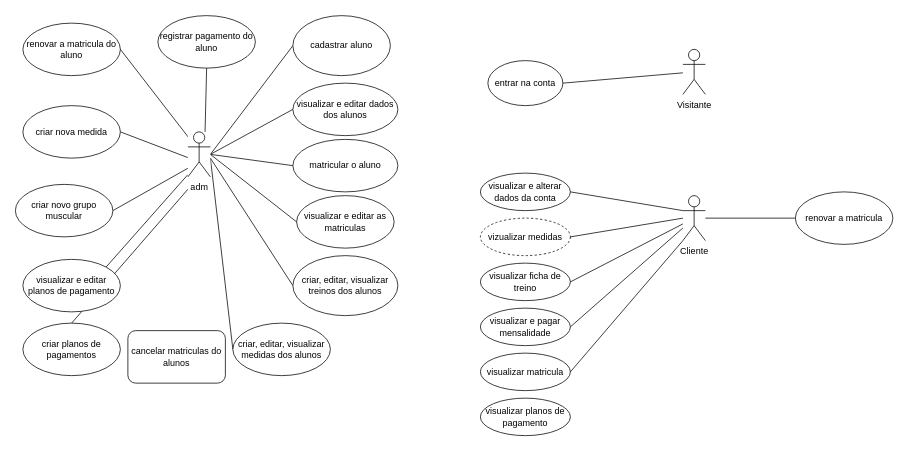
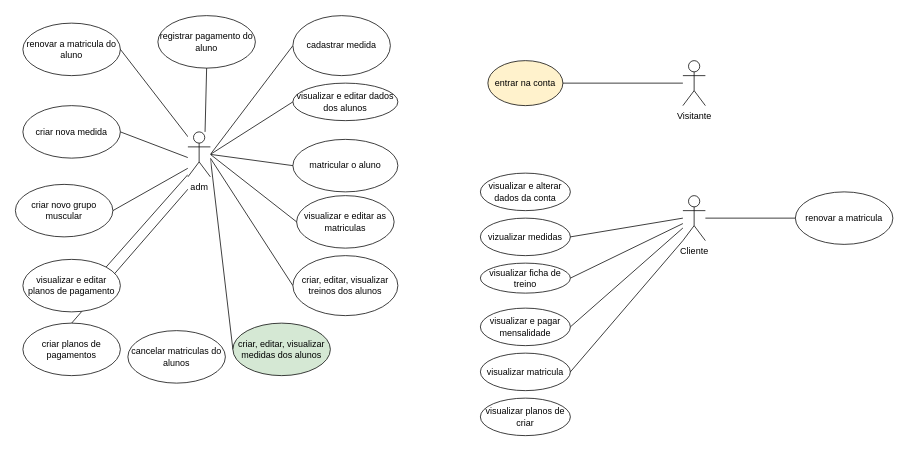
  <mxCell id="0" />
  <mxCell id="1" parent="0" />
  <mxCell id="2" style="edgeStyle=none;shape=connector;rounded=0;orthogonalLoop=1;jettySize=auto;html=1;exitX=1;exitY=0.333;exitDx=0;exitDy=0;exitPerimeter=0;entryX=0;entryY=0.5;entryDx=0;entryDy=0;strokeColor=default;align=center;verticalAlign=middle;fontFamily=Helvetica;fontSize=11;fontColor=default;labelBackgroundColor=default;startArrow=none;startFill=0;endArrow=none;endFill=0;" parent="1" target="12" edge="1"><mxGeometry relative="1" as="geometry"><mxPoint x="280" y="205" as="sourcePoint" /></mxGeometry></mxCell>
  <mxCell id="3" style="edgeStyle=none;shape=connector;rounded=0;orthogonalLoop=1;jettySize=auto;html=1;exitX=1;exitY=0.333;exitDx=0;exitDy=0;exitPerimeter=0;entryX=0;entryY=0.5;entryDx=0;entryDy=0;strokeColor=default;align=center;verticalAlign=middle;fontFamily=Helvetica;fontSize=11;fontColor=default;labelBackgroundColor=default;startArrow=none;startFill=0;endArrow=none;endFill=0;" parent="1" target="14" edge="1"><mxGeometry relative="1" as="geometry"><mxPoint x="280" y="205" as="sourcePoint" /></mxGeometry></mxCell>
- <mxCell id="4" value="Visitante" style="shape=umlActor;verticalLabelPosition=bottom;verticalAlign=top;html=1;outlineConnect=0;" parent="1" vertex="1"><mxGeometry x="910" y="65" width="30" height="60" as="geometry" /></mxCell>
- <mxCell id="5" style="rounded=0;orthogonalLoop=1;jettySize=auto;html=1;exitX=0;exitY=0.333;exitDx=0;exitDy=0;exitPerimeter=0;entryX=1;entryY=0.5;entryDx=0;entryDy=0;startArrow=none;startFill=0;endArrow=none;endFill=0;" parent="1" source="6" target="9" edge="1"><mxGeometry relative="1" as="geometry" /></mxCell>
+ <mxCell id="4" value="Visitante" style="shape=umlActor;verticalLabelPosition=bottom;verticalAlign=top;html=1;outlineConnect=0;" parent="1" vertex="1"><mxGeometry x="910" y="80" width="30" height="60" as="geometry" /></mxCell>
  <mxCell id="6" value="Cliente" style="shape=umlActor;verticalLabelPosition=bottom;verticalAlign=top;html=1;outlineConnect=0;" parent="1" vertex="1"><mxGeometry x="910" y="260" width="30" height="60" as="geometry" /></mxCell>
  <mxCell id="7" style="edgeStyle=none;shape=connector;rounded=0;orthogonalLoop=1;jettySize=auto;html=1;exitX=1;exitY=0.5;exitDx=0;exitDy=0;strokeColor=default;align=center;verticalAlign=middle;fontFamily=Helvetica;fontSize=11;fontColor=default;labelBackgroundColor=default;startArrow=none;startFill=0;endArrow=none;endFill=0;" parent="1" source="8" target="4" edge="1"><mxGeometry relative="1" as="geometry" /></mxCell>
- <mxCell id="8" value="entrar na conta" style="ellipse;whiteSpace=wrap;html=1;" parent="1" vertex="1"><mxGeometry x="650" y="80" width="100" height="60" as="geometry" /></mxCell>
+ <mxCell id="8" value="entrar na conta" style="ellipse;whiteSpace=wrap;html=1;fillColor=#fff2cc;" parent="1" vertex="1"><mxGeometry x="650" y="80" width="100" height="60" as="geometry" /></mxCell>
  <mxCell id="9" value="visualizar e alterar dados da conta" style="ellipse;whiteSpace=wrap;html=1;" parent="1" vertex="1"><mxGeometry x="640" y="230" width="120" height="50" as="geometry" /></mxCell>
  <mxCell id="10" style="edgeStyle=none;shape=connector;rounded=0;orthogonalLoop=1;jettySize=auto;html=1;exitX=1;exitY=0.5;exitDx=0;exitDy=0;strokeColor=default;align=center;verticalAlign=middle;fontFamily=Helvetica;fontSize=11;fontColor=default;labelBackgroundColor=default;startArrow=none;startFill=0;endArrow=none;endFill=0;" parent="1" source="11" target="6" edge="1"><mxGeometry relative="1" as="geometry" /></mxCell>
- <mxCell id="11" value="visualizar ficha de treino" style="ellipse;whiteSpace=wrap;html=1;" parent="1" vertex="1"><mxGeometry x="640" y="350" width="120" height="50" as="geometry" /></mxCell>
- <mxCell id="12" value="cadastrar aluno" style="ellipse;whiteSpace=wrap;html=1;" parent="1" vertex="1"><mxGeometry x="390" y="20" width="130" height="80" as="geometry" /></mxCell>
+ <mxCell id="11" value="visualizar ficha de treino" style="ellipse;whiteSpace=wrap;html=1;" parent="1" vertex="1"><mxGeometry x="640" y="350" width="120" height="40" as="geometry" /></mxCell>
+ <mxCell id="12" value="cadastrar medida" style="ellipse;whiteSpace=wrap;html=1;" parent="1" vertex="1"><mxGeometry x="390" y="20" width="130" height="80" as="geometry" /></mxCell>
  <mxCell id="13" value="matricular o aluno" style="ellipse;whiteSpace=wrap;html=1;" parent="1" vertex="1"><mxGeometry x="390" y="185" width="140" height="70" as="geometry" /></mxCell>
- <mxCell id="14" value="visualizar e editar dados dos alunos" style="ellipse;whiteSpace=wrap;html=1;" parent="1" vertex="1"><mxGeometry x="390" y="110" width="140" height="70" as="geometry" /></mxCell>
+ <mxCell id="14" value="visualizar e editar dados dos alunos" style="ellipse;whiteSpace=wrap;html=1;" parent="1" vertex="1"><mxGeometry x="390" y="110" width="140" height="50" as="geometry" /></mxCell>
  <mxCell id="15" style="edgeStyle=none;shape=connector;rounded=0;orthogonalLoop=1;jettySize=auto;html=1;exitX=0;exitY=0.5;exitDx=0;exitDy=0;strokeColor=default;align=center;verticalAlign=middle;fontFamily=Helvetica;fontSize=11;fontColor=default;labelBackgroundColor=default;startArrow=none;startFill=0;endArrow=none;endFill=0;" parent="1" source="16" edge="1"><mxGeometry relative="1" as="geometry"><mxPoint x="280" y="210" as="targetPoint" /></mxGeometry></mxCell>
  <mxCell id="16" value="criar, editar, visualizar treinos dos alunos" style="ellipse;whiteSpace=wrap;html=1;" parent="1" vertex="1"><mxGeometry x="390" y="340" width="140" height="80" as="geometry" /></mxCell>
  <mxCell id="17" value="visualizar e editar as matriculas" style="ellipse;whiteSpace=wrap;html=1;" parent="1" vertex="1"><mxGeometry x="395" y="260" width="130" height="70" as="geometry" /></mxCell>
- <mxCell id="18" value="vizualizar medidas" style="ellipse;whiteSpace=wrap;html=1;dashed=1;" parent="1" vertex="1"><mxGeometry x="640" y="290" width="120" height="50" as="geometry" /></mxCell>
+ <mxCell id="18" value="vizualizar medidas" style="ellipse;whiteSpace=wrap;html=1;" parent="1" vertex="1"><mxGeometry x="640" y="290" width="120" height="50" as="geometry" /></mxCell>
  <mxCell id="19" style="edgeStyle=none;shape=connector;rounded=0;orthogonalLoop=1;jettySize=auto;html=1;exitX=1;exitY=0.5;exitDx=0;exitDy=0;strokeColor=default;align=center;verticalAlign=middle;fontFamily=Helvetica;fontSize=11;fontColor=default;labelBackgroundColor=default;startArrow=none;startFill=0;endArrow=none;endFill=0;" parent="1" source="18" edge="1"><mxGeometry relative="1" as="geometry"><mxPoint x="910" y="290" as="targetPoint" /></mxGeometry></mxCell>
  <mxCell id="20" style="edgeStyle=none;shape=connector;rounded=0;orthogonalLoop=1;jettySize=auto;html=1;exitX=1;exitY=0.5;exitDx=0;exitDy=0;strokeColor=default;align=center;verticalAlign=middle;fontFamily=Helvetica;fontSize=11;fontColor=default;labelBackgroundColor=default;startArrow=none;startFill=0;endArrow=none;endFill=0;" parent="1" source="21" target="6" edge="1"><mxGeometry relative="1" as="geometry" /></mxCell>
  <mxCell id="21" value="visualizar e pagar mensalidade" style="ellipse;whiteSpace=wrap;html=1;" parent="1" vertex="1"><mxGeometry x="640" y="410" width="120" height="50" as="geometry" /></mxCell>
  <mxCell id="22" style="edgeStyle=none;shape=connector;rounded=0;orthogonalLoop=1;jettySize=auto;html=1;exitX=0;exitY=0.5;exitDx=0;exitDy=0;strokeColor=default;align=center;verticalAlign=middle;fontFamily=Helvetica;fontSize=11;fontColor=default;labelBackgroundColor=default;startArrow=none;startFill=0;endArrow=none;endFill=0;" parent="1" source="23" edge="1"><mxGeometry relative="1" as="geometry"><mxPoint x="280" y="210" as="targetPoint" /></mxGeometry></mxCell>
- <mxCell id="23" value="criar, editar, visualizar medidas dos alunos" style="ellipse;whiteSpace=wrap;html=1;" parent="1" vertex="1"><mxGeometry x="310" y="430" width="130" height="70" as="geometry" /></mxCell>
+ <mxCell id="23" value="criar, editar, visualizar medidas dos alunos" style="ellipse;whiteSpace=wrap;html=1;fillColor=#d5e8d4;" parent="1" vertex="1"><mxGeometry x="310" y="430" width="130" height="70" as="geometry" /></mxCell>
  <mxCell id="24" value="visualizar matricula" style="ellipse;whiteSpace=wrap;html=1;" parent="1" vertex="1"><mxGeometry x="640" y="470" width="120" height="50" as="geometry" /></mxCell>
  <mxCell id="25" style="edgeStyle=none;shape=connector;rounded=0;orthogonalLoop=1;jettySize=auto;html=1;exitX=1;exitY=0.5;exitDx=0;exitDy=0;entryX=0;entryY=1;entryDx=0;entryDy=0;entryPerimeter=0;strokeColor=default;align=center;verticalAlign=middle;fontFamily=Helvetica;fontSize=11;fontColor=default;labelBackgroundColor=default;startArrow=none;startFill=0;endArrow=none;endFill=0;" parent="1" source="24" target="6" edge="1"><mxGeometry relative="1" as="geometry" /></mxCell>
  <mxCell id="26" style="edgeStyle=none;shape=connector;rounded=0;orthogonalLoop=1;jettySize=auto;html=1;exitX=0;exitY=0.5;exitDx=0;exitDy=0;entryX=1;entryY=0.333;entryDx=0;entryDy=0;entryPerimeter=0;strokeColor=default;align=center;verticalAlign=middle;fontFamily=Helvetica;fontSize=11;fontColor=default;labelBackgroundColor=default;startArrow=none;startFill=0;endArrow=none;endFill=0;" parent="1" source="13" edge="1"><mxGeometry relative="1" as="geometry"><mxPoint x="280" y="205" as="targetPoint" /></mxGeometry></mxCell>
  <mxCell id="27" style="edgeStyle=none;shape=connector;rounded=0;orthogonalLoop=1;jettySize=auto;html=1;exitX=0;exitY=0.5;exitDx=0;exitDy=0;entryX=1;entryY=0.333;entryDx=0;entryDy=0;entryPerimeter=0;strokeColor=default;align=center;verticalAlign=middle;fontFamily=Helvetica;fontSize=11;fontColor=default;labelBackgroundColor=default;startArrow=none;startFill=0;endArrow=none;endFill=0;" parent="1" source="17" edge="1"><mxGeometry relative="1" as="geometry"><mxPoint x="280" y="205" as="targetPoint" /></mxGeometry></mxCell>
  <mxCell id="28" style="rounded=0;orthogonalLoop=1;jettySize=auto;html=1;exitX=0.5;exitY=0;exitDx=0;exitDy=0;endArrow=none;startFill=0;" parent="1" source="29" edge="1"><mxGeometry relative="1" as="geometry"><mxPoint x="255.667" y="245" as="targetPoint" /></mxGeometry></mxCell>
  <mxCell id="29" value="criar planos de pagamentos" style="ellipse;whiteSpace=wrap;html=1;" parent="1" vertex="1"><mxGeometry x="30" y="430" width="130" height="70" as="geometry" /></mxCell>
  <mxCell id="30" style="edgeStyle=none;shape=connector;rounded=0;orthogonalLoop=1;jettySize=auto;html=1;exitX=1;exitY=0;exitDx=0;exitDy=0;strokeColor=default;align=center;verticalAlign=middle;fontFamily=Helvetica;fontSize=11;fontColor=default;labelBackgroundColor=default;startFill=0;endArrow=none;" parent="1" source="31" edge="1"><mxGeometry relative="1" as="geometry"><mxPoint x="250" y="231.961" as="targetPoint" /></mxGeometry></mxCell>
  <mxCell id="31" value="visualizar e editar planos de pagamento" style="ellipse;whiteSpace=wrap;html=1;" parent="1" vertex="1"><mxGeometry x="30" y="345" width="130" height="70" as="geometry" /></mxCell>
  <mxCell id="32" value="registrar pagamento do aluno" style="ellipse;whiteSpace=wrap;html=1;" parent="1" vertex="1"><mxGeometry x="210" y="20" width="130" height="70" as="geometry" /></mxCell>
- <mxCell id="33" value="visualizar planos de pagamento" style="ellipse;whiteSpace=wrap;html=1;" parent="1" vertex="1"><mxGeometry x="640" y="530" width="120" height="50" as="geometry" /></mxCell>
+ <mxCell id="33" value="visualizar planos de criar" style="ellipse;whiteSpace=wrap;html=1;" parent="1" vertex="1"><mxGeometry x="640" y="530" width="120" height="50" as="geometry" /></mxCell>
  <mxCell id="34" value="renovar a matricula do aluno" style="ellipse;whiteSpace=wrap;html=1;" parent="1" vertex="1"><mxGeometry x="30" y="30" width="130" height="70" as="geometry" /></mxCell>
  <mxCell id="35" style="edgeStyle=none;shape=connector;rounded=0;orthogonalLoop=1;jettySize=auto;html=1;exitX=1;exitY=0.5;exitDx=0;exitDy=0;strokeColor=default;align=center;verticalAlign=middle;fontFamily=Helvetica;fontSize=11;fontColor=default;labelBackgroundColor=default;startFill=0;endArrow=none;" parent="1" source="36" edge="1"><mxGeometry relative="1" as="geometry"><mxPoint x="250" y="209.286" as="targetPoint" /></mxGeometry></mxCell>
  <mxCell id="36" value="criar nova medida" style="ellipse;whiteSpace=wrap;html=1;" parent="1" vertex="1"><mxGeometry x="30" y="140" width="130" height="70" as="geometry" /></mxCell>
  <mxCell id="37" style="edgeStyle=none;shape=connector;rounded=0;orthogonalLoop=1;jettySize=auto;html=1;exitX=1;exitY=0.5;exitDx=0;exitDy=0;strokeColor=default;align=center;verticalAlign=middle;fontFamily=Helvetica;fontSize=11;fontColor=default;labelBackgroundColor=default;startFill=0;endArrow=none;" parent="1" source="38" edge="1"><mxGeometry relative="1" as="geometry"><mxPoint x="250" y="223.478" as="targetPoint" /></mxGeometry></mxCell>
  <mxCell id="38" value="criar novo grupo muscular" style="ellipse;whiteSpace=wrap;html=1;" parent="1" vertex="1"><mxGeometry x="20" y="245" width="130" height="70" as="geometry" /></mxCell>
  <mxCell id="39" style="edgeStyle=none;shape=connector;rounded=0;orthogonalLoop=1;jettySize=auto;html=1;exitX=1;exitY=0.5;exitDx=0;exitDy=0;entryX=0.25;entryY=0.1;entryDx=0;entryDy=0;entryPerimeter=0;strokeColor=default;align=center;verticalAlign=middle;fontFamily=Helvetica;fontSize=11;fontColor=default;labelBackgroundColor=default;startFill=0;endArrow=none;" parent="1" source="34" edge="1"><mxGeometry relative="1" as="geometry"><mxPoint x="257.5" y="191" as="targetPoint" /></mxGeometry></mxCell>
  <mxCell id="40" style="edgeStyle=none;shape=connector;rounded=0;orthogonalLoop=1;jettySize=auto;html=1;exitX=0.5;exitY=1;exitDx=0;exitDy=0;entryX=0.75;entryY=0.1;entryDx=0;entryDy=0;entryPerimeter=0;strokeColor=default;align=center;verticalAlign=middle;fontFamily=Helvetica;fontSize=11;fontColor=default;labelBackgroundColor=default;startFill=0;endArrow=none;" parent="1" source="32" edge="1"><mxGeometry relative="1" as="geometry"><mxPoint x="272.5" y="191" as="targetPoint" /></mxGeometry></mxCell>
  <mxCell id="41" value="" style="whiteSpace=wrap;html=1;fontFamily=Helvetica;fontSize=11;fontColor=default;labelBackgroundColor=default;strokeColor=none;" parent="1" vertex="1"><mxGeometry x="250" y="175" width="30" height="80" as="geometry" /></mxCell>
  <mxCell id="42" value="adm" style="shape=umlActor;verticalLabelPosition=bottom;verticalAlign=top;html=1;outlineConnect=0;fillColor=default;" parent="1" vertex="1"><mxGeometry x="250" y="175" width="30" height="60" as="geometry" /></mxCell>
  <mxCell id="43" style="edgeStyle=none;shape=connector;rounded=0;orthogonalLoop=1;jettySize=auto;html=1;exitX=0;exitY=0.5;exitDx=0;exitDy=0;strokeColor=default;align=center;verticalAlign=middle;fontFamily=Helvetica;fontSize=11;fontColor=default;labelBackgroundColor=default;startFill=0;endArrow=none;" parent="1" source="44" target="6" edge="1"><mxGeometry relative="1" as="geometry" /></mxCell>
  <mxCell id="44" value="renovar a matricula" style="ellipse;whiteSpace=wrap;html=1;" parent="1" vertex="1"><mxGeometry x="1060" y="255" width="130" height="70" as="geometry" /></mxCell>
- <mxCell id="45" value="cancelar matriculas do alunos" style="whiteSpace=wrap;html=1;rounded=1;" vertex="1" parent="1"><mxGeometry x="170" y="440" width="130" height="70" as="geometry" /></mxCell>
+ <mxCell id="45" value="cancelar matriculas do alunos" style="ellipse;whiteSpace=wrap;html=1;" vertex="1" parent="1"><mxGeometry x="170" y="440" width="130" height="70" as="geometry" /></mxCell>
